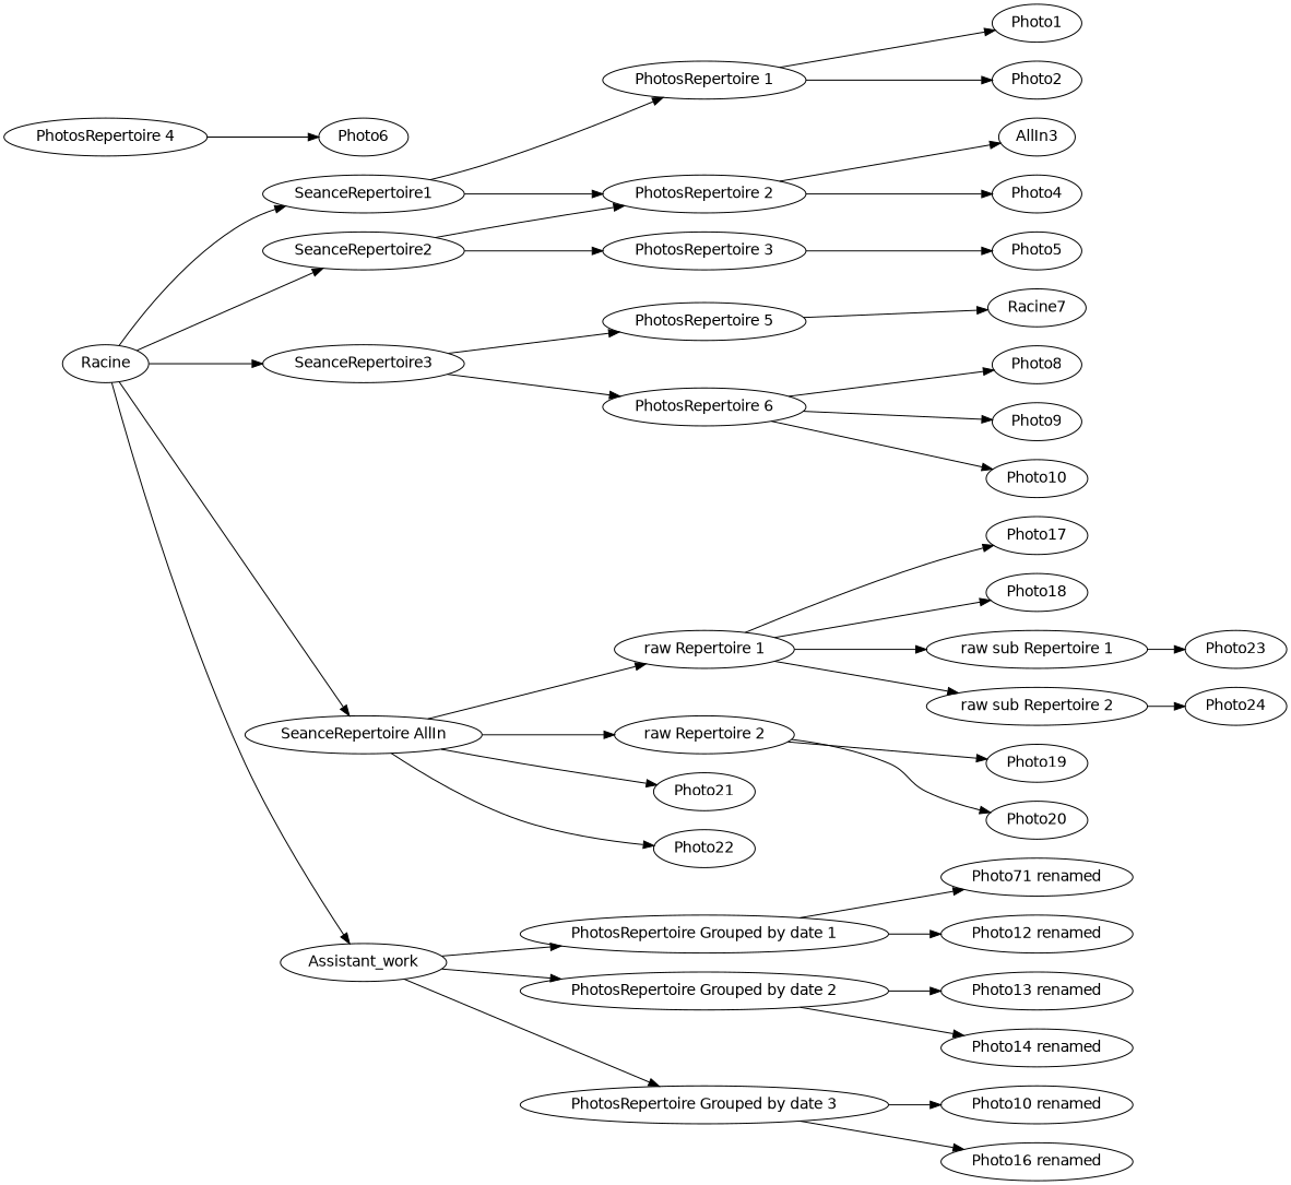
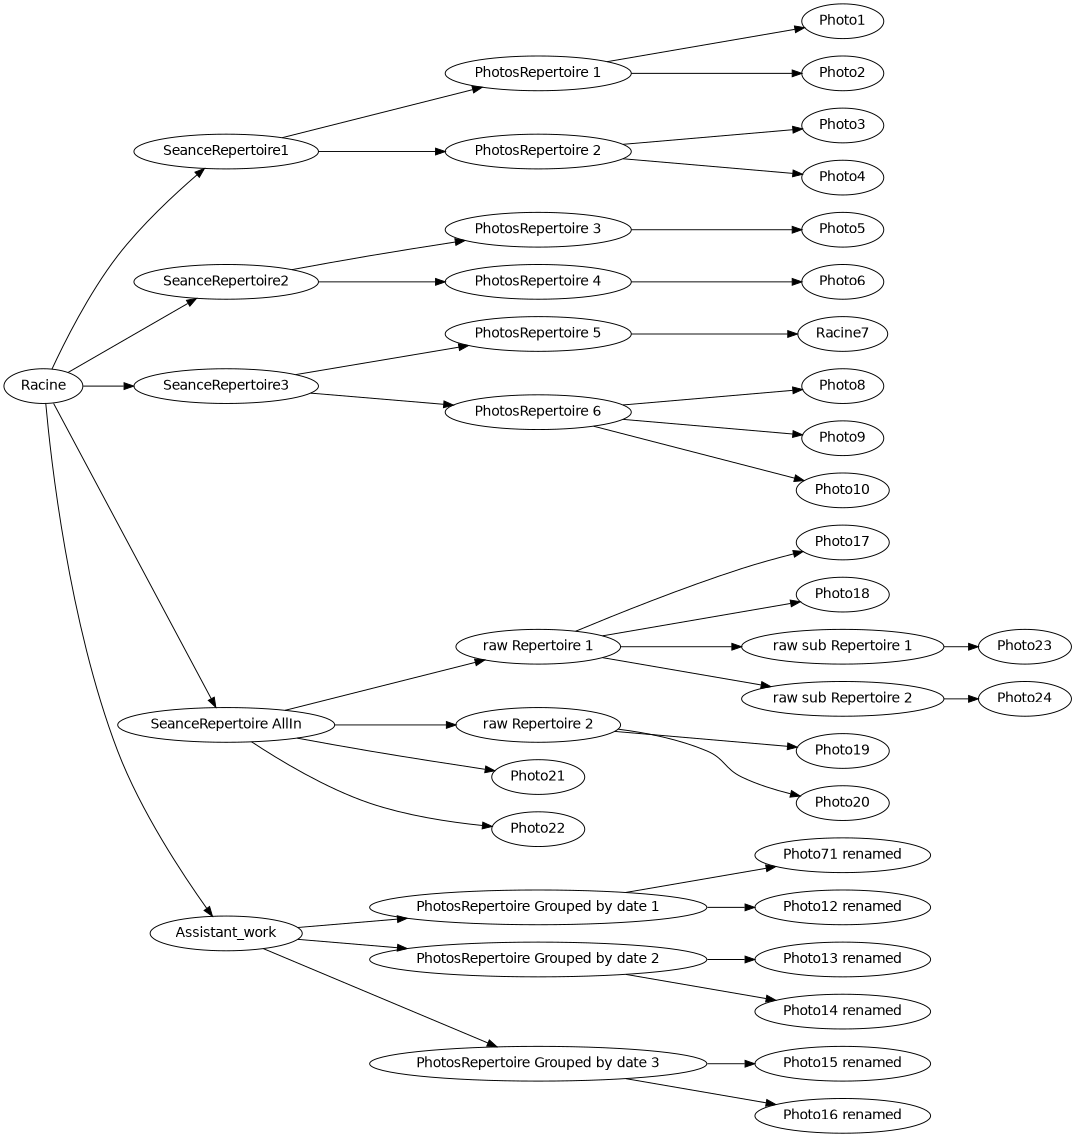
  digraph {
    fontname="DejaVu Sans"
    rankdir=LR
    node [fontname="DejaVu Sans"]
    edge [fontname="DejaVu Sans"]
    Racine
    SeanceRepertoire1
    SeanceRepertoire2
    SeanceRepertoire3
    "SeanceRepertoire AllIn"
    Assistant_work
    "PhotosRepertoire 1"
    "PhotosRepertoire 2"
    "PhotosRepertoire 3"
    "PhotosRepertoire 4"
    "PhotosRepertoire 5"
    "PhotosRepertoire 6"
    "raw Repertoire 1"
    "raw Repertoire 2"
    Photo21
    Photo22
    "PhotosRepertoire Grouped by date 1"
    "PhotosRepertoire Grouped by date 2"
    "PhotosRepertoire Grouped by date 3"
    Photo1
    Photo2
-   Photo3 [label=AllIn3]
+   Photo3
    Photo4
    Photo5
    Photo6
    n26 [label=Racine7]
    Photo8
    Photo9
    Photo10
    Photo17
    Photo18
    "raw sub Repertoire 1"
    "raw sub Repertoire 2"
    Photo19
    Photo20
    n36 [label="Photo71 renamed"]
    "Photo12 renamed"
    "Photo13 renamed"
    "Photo14 renamed"
-   "Photo15 renamed" [label="Photo10 renamed"]
+   "Photo15 renamed"
    "Photo16 renamed"
    Photo23
    Photo24
    Racine -> SeanceRepertoire1
    Racine -> SeanceRepertoire2
    Racine -> SeanceRepertoire3
    Racine -> "SeanceRepertoire AllIn"
    Racine -> Assistant_work
    SeanceRepertoire1 -> "PhotosRepertoire 1"
    SeanceRepertoire1 -> "PhotosRepertoire 2"
    SeanceRepertoire2 -> "PhotosRepertoire 3"
-   SeanceRepertoire2 -> "PhotosRepertoire 2"
+   SeanceRepertoire2 -> "PhotosRepertoire 4"
    SeanceRepertoire3 -> "PhotosRepertoire 5"
    SeanceRepertoire3 -> "PhotosRepertoire 6"
    "SeanceRepertoire AllIn" -> "raw Repertoire 1"
    "SeanceRepertoire AllIn" -> "raw Repertoire 2"
    "SeanceRepertoire AllIn" -> Photo21
    "SeanceRepertoire AllIn" -> Photo22
    Assistant_work -> "PhotosRepertoire Grouped by date 1"
    Assistant_work -> "PhotosRepertoire Grouped by date 2"
    Assistant_work -> "PhotosRepertoire Grouped by date 3"
    "PhotosRepertoire 1" -> Photo1
    "PhotosRepertoire 1" -> Photo2
    "PhotosRepertoire 2" -> Photo3
    "PhotosRepertoire 2" -> Photo4
    "PhotosRepertoire 3" -> Photo5
    "PhotosRepertoire 4" -> Photo6
    "PhotosRepertoire 5" -> n26
    "PhotosRepertoire 6" -> Photo8
    "PhotosRepertoire 6" -> Photo9
    "PhotosRepertoire 6" -> Photo10
    "raw Repertoire 1" -> Photo17
    "raw Repertoire 1" -> Photo18
    "raw Repertoire 1" -> "raw sub Repertoire 1"
    "raw Repertoire 1" -> "raw sub Repertoire 2"
    "raw Repertoire 2" -> Photo19
    "raw Repertoire 2" -> Photo20
    "PhotosRepertoire Grouped by date 1" -> n36
    "PhotosRepertoire Grouped by date 1" -> "Photo12 renamed"
    "PhotosRepertoire Grouped by date 2" -> "Photo13 renamed"
    "PhotosRepertoire Grouped by date 2" -> "Photo14 renamed"
    "PhotosRepertoire Grouped by date 3" -> "Photo15 renamed"
    "PhotosRepertoire Grouped by date 3" -> "Photo16 renamed"
    "raw sub Repertoire 1" -> Photo23
    "raw sub Repertoire 2" -> Photo24
  }
